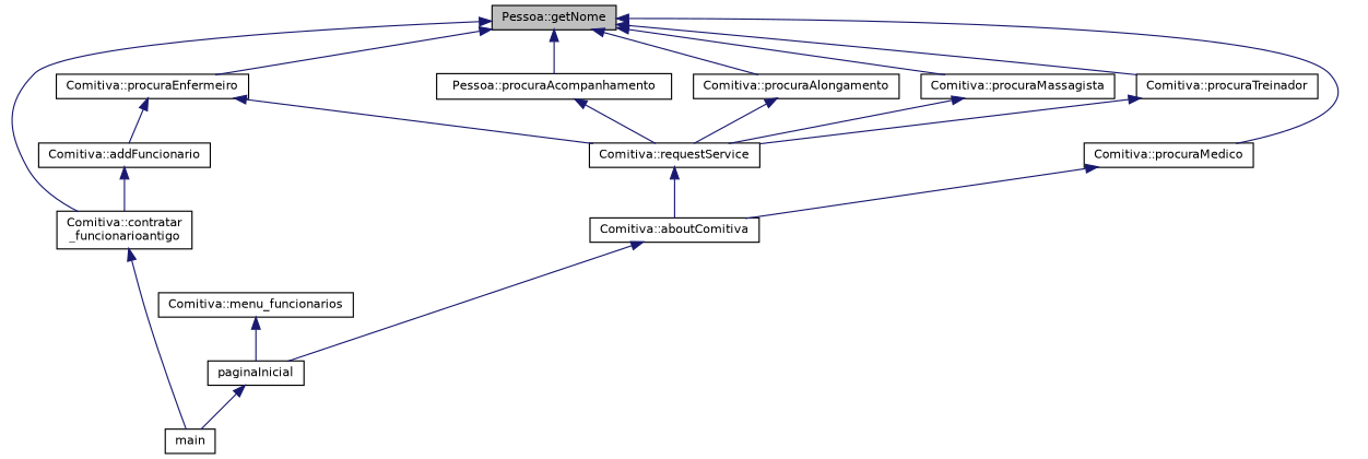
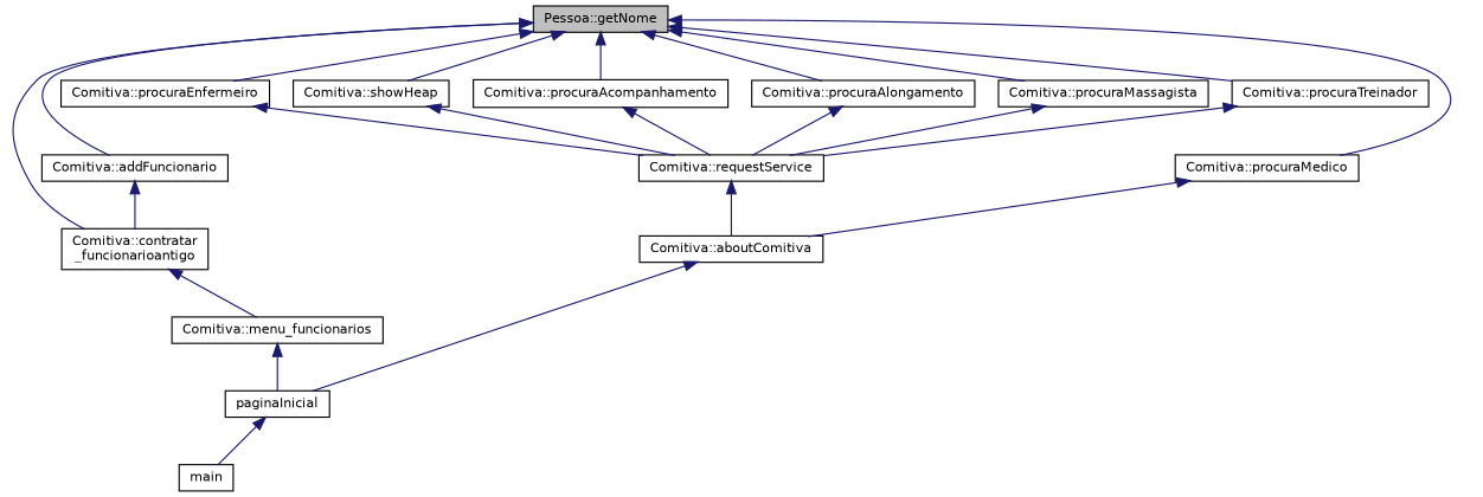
  digraph {
    rankdir=TB
    node [color=black fillcolor=white fontname=Helvetica fontsize=10 shape=record style=filled]
    edge [color=midnightblue dir=back fontname=Helvetica fontsize=10 labelfontname=Helvetica labelfontsize=10 style=solid]
    n1 [fillcolor=grey75 fontcolor=black height=0.2 label="Pessoa::getNome" width=0.4]
    n2 [height=0.2 label="Comitiva::addFuncionario" width=0.4]
    n3 [height=0.2 label="Comitiva::contratar\l_funcionarioantigo" width=0.4]
-   n4 [height=0.2 label="Pessoa::procuraAcompanhamento" width=0.4]
+   n4 [height=0.2 label="Comitiva::procuraAcompanhamento" width=0.4]
    n5 [height=0.2 label="Comitiva::procuraAlongamento" width=0.4]
    n6 [height=0.2 label="Comitiva::procuraEnfermeiro" width=0.4]
    n7 [height=0.2 label="Comitiva::procuraMassagista" width=0.4]
    n8 [height=0.2 label="Comitiva::procuraMedico" width=0.4]
    n9 [height=0.2 label="Comitiva::procuraTreinador" width=0.4]
+   n10 [height=0.2 label="Comitiva::showHeap" width=0.4]
    n11 [height=0.2 label="Comitiva::menu_funcionarios" width=0.4]
    n12 [height=0.2 label="Comitiva::requestService" width=0.4]
    n13 [height=0.2 label="Comitiva::aboutComitiva" width=0.4]
    n14 [height=0.2 label=paginaInicial width=0.4]
    n15 [height=0.2 label=main width=0.4]
-   n6 -> n2
+   n1 -> n2
    n1 -> n3
    n1 -> n4
    n1 -> n5
    n1 -> n6
    n1 -> n7
    n1 -> n8
    n1 -> n9
+   n1 -> n10
    n2 -> n3
-   n3 -> n15
+   n3 -> n11
    n4 -> n12
    n5 -> n12
    n6 -> n12
    n7 -> n12
    n8 -> n13
    n9 -> n12
+   n10 -> n12
    n11 -> n14
    n12 -> n13
    n13 -> n14
    n14 -> n15
  }
